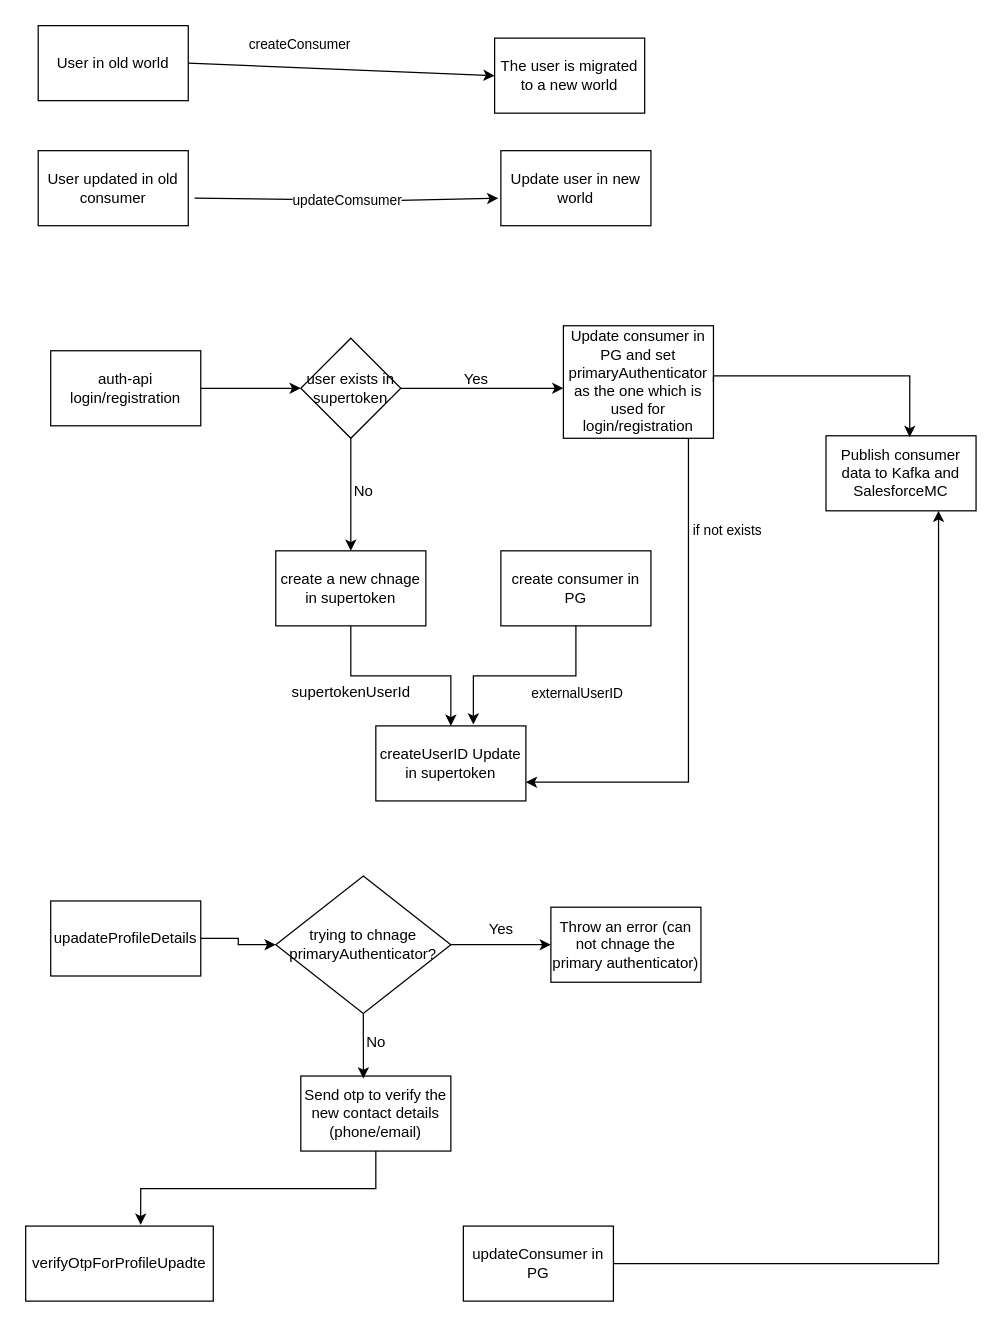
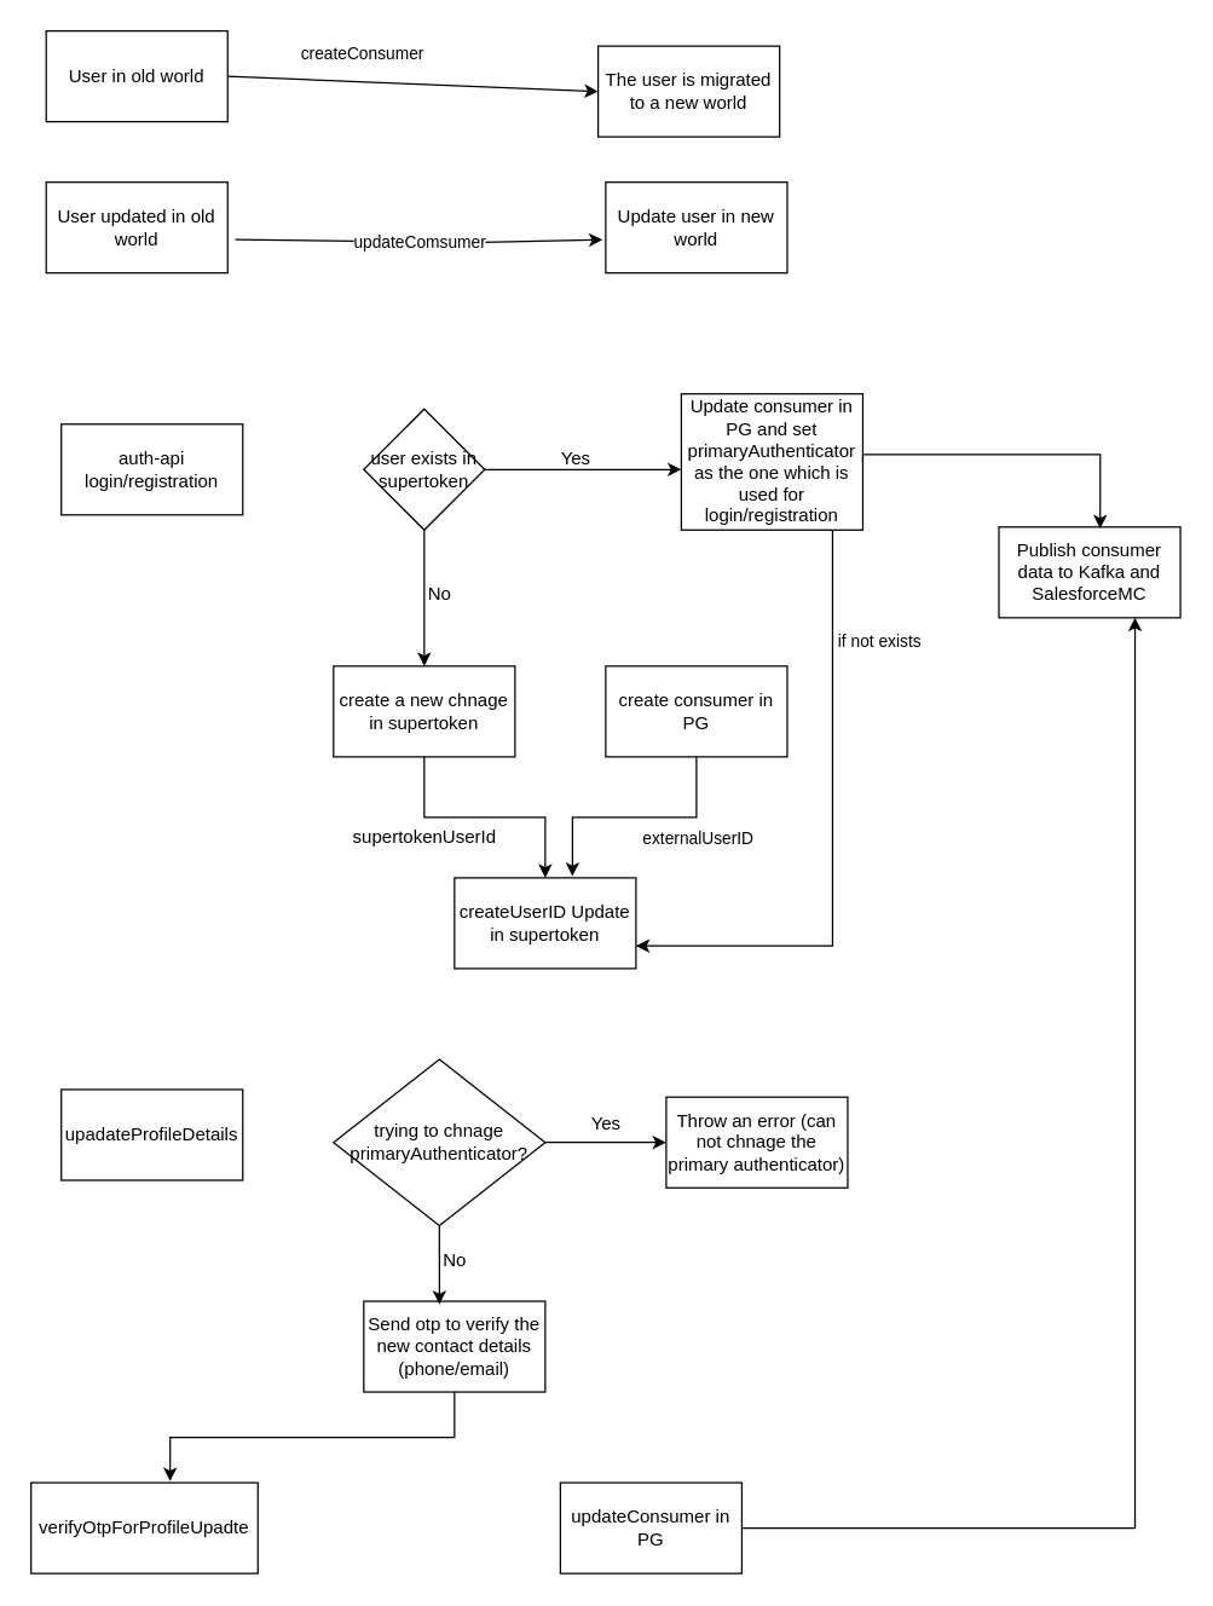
  <mxCell id="0" />
  <mxCell id="1" parent="0" />
  <mxCell id="2" value="User in old world" style="rounded=0;whiteSpace=wrap;html=1;" parent="1" vertex="1"><mxGeometry x="30" y="20" width="120" height="60" as="geometry" /></mxCell>
  <mxCell id="3" value="The user is migrated to a new world" style="rounded=0;whiteSpace=wrap;html=1;" parent="1" vertex="1"><mxGeometry x="395" y="30" width="120" height="60" as="geometry" /></mxCell>
  <mxCell id="4" value="" style="endArrow=classic;html=1;rounded=0;exitX=1;exitY=0.5;exitDx=0;exitDy=0;entryX=0;entryY=0.5;entryDx=0;entryDy=0;" parent="1" source="2" target="3" edge="1"><mxGeometry width="50" height="50" relative="1" as="geometry"><mxPoint x="180" y="-20" as="sourcePoint" /><mxPoint x="230" y="-70" as="targetPoint" /><Array as="points" /></mxGeometry></mxCell>
  <mxCell id="5" value="createConsumer" style="edgeLabel;html=1;align=center;verticalAlign=middle;resizable=0;points=[];" parent="4" vertex="1" connectable="0"><mxGeometry x="-0.534" y="1" relative="1" as="geometry"><mxPoint x="32" y="-17" as="offset" /></mxGeometry></mxCell>
- <mxCell id="6" value="User updated in old consumer" style="rounded=0;whiteSpace=wrap;html=1;" parent="1" vertex="1"><mxGeometry x="30" y="120" width="120" height="60" as="geometry" /></mxCell>
+ <mxCell id="6" value="User updated in old world" style="rounded=0;whiteSpace=wrap;html=1;" parent="1" vertex="1"><mxGeometry x="30" y="120" width="120" height="60" as="geometry" /></mxCell>
  <mxCell id="7" value="Update user in new world" style="rounded=0;whiteSpace=wrap;html=1;" parent="1" vertex="1"><mxGeometry x="400" y="120" width="120" height="60" as="geometry" /></mxCell>
  <mxCell id="8" value="" style="endArrow=classic;html=1;rounded=0;entryX=-0.017;entryY=0.633;entryDx=0;entryDy=0;exitX=1.042;exitY=0.633;exitDx=0;exitDy=0;exitPerimeter=0;entryPerimeter=0;" parent="1" source="6" target="7" edge="1"><mxGeometry relative="1" as="geometry"><mxPoint x="360" y="290" as="sourcePoint" /><mxPoint x="460" y="290" as="targetPoint" /><Array as="points"><mxPoint x="310" y="160" /></Array></mxGeometry></mxCell>
  <mxCell id="9" value="updateComsumer" style="edgeLabel;resizable=0;html=1;;align=center;verticalAlign=middle;" parent="8" connectable="0" vertex="1"><mxGeometry relative="1" as="geometry" /></mxCell>
- <mxCell id="10" style="edgeStyle=orthogonalEdgeStyle;rounded=0;orthogonalLoop=1;jettySize=auto;html=1;exitX=1;exitY=0.5;exitDx=0;exitDy=0;entryX=0;entryY=0.5;entryDx=0;entryDy=0;" edge="1" parent="1" source="11" target="18"><mxGeometry relative="1" as="geometry" /></mxCell>
  <mxCell id="11" value="auth-api login/registration" style="rounded=0;whiteSpace=wrap;html=1;" parent="1" vertex="1"><mxGeometry x="40" y="280" width="120" height="60" as="geometry" /></mxCell>
  <mxCell id="12" style="edgeStyle=orthogonalEdgeStyle;rounded=0;orthogonalLoop=1;jettySize=auto;html=1;exitX=0.5;exitY=1;exitDx=0;exitDy=0;entryX=1;entryY=0.75;entryDx=0;entryDy=0;" edge="1" parent="1" source="14" target="22"><mxGeometry relative="1" as="geometry"><Array as="points"><mxPoint x="550" y="350" /><mxPoint x="550" y="625" /></Array></mxGeometry></mxCell>
  <mxCell id="13" value="if not exists&lt;div&gt;&lt;br&gt;&lt;/div&gt;" style="edgeLabel;html=1;align=center;verticalAlign=middle;resizable=0;points=[];" vertex="1" connectable="0" parent="12"><mxGeometry x="-0.51" y="-1" relative="1" as="geometry"><mxPoint x="31" y="11" as="offset" /></mxGeometry></mxCell>
  <mxCell id="14" value="Update consumer in PG and set primaryAuthenticator as the one which is used for login/registration" style="rounded=0;whiteSpace=wrap;html=1;" parent="1" vertex="1"><mxGeometry x="450" y="260" width="120" height="90" as="geometry" /></mxCell>
  <mxCell id="15" style="edgeStyle=orthogonalEdgeStyle;rounded=0;orthogonalLoop=1;jettySize=auto;html=1;exitX=0.5;exitY=1;exitDx=0;exitDy=0;" edge="1" parent="1" source="16" target="22"><mxGeometry relative="1" as="geometry" /></mxCell>
  <mxCell id="16" value="create a new chnage in supertoken" style="rounded=0;whiteSpace=wrap;html=1;" parent="1" vertex="1"><mxGeometry x="220" y="440" width="120" height="60" as="geometry" /></mxCell>
  <mxCell id="17" style="edgeStyle=orthogonalEdgeStyle;rounded=0;orthogonalLoop=1;jettySize=auto;html=1;exitX=1;exitY=0.5;exitDx=0;exitDy=0;" parent="1" source="18" edge="1"><mxGeometry relative="1" as="geometry"><mxPoint x="450" y="310" as="targetPoint" /></mxGeometry></mxCell>
  <mxCell id="18" value="user exists in supertoken" style="rhombus;whiteSpace=wrap;html=1;" parent="1" vertex="1"><mxGeometry x="240" y="270" width="80" height="80" as="geometry" /></mxCell>
  <mxCell id="19" value="" style="endArrow=classic;html=1;rounded=0;entryX=0.5;entryY=0;entryDx=0;entryDy=0;" parent="1" target="16" edge="1"><mxGeometry width="50" height="50" relative="1" as="geometry"><mxPoint x="280" y="350" as="sourcePoint" /><mxPoint x="330" y="300" as="targetPoint" /></mxGeometry></mxCell>
  <mxCell id="20" value="No" style="text;html=1;align=center;verticalAlign=middle;resizable=0;points=[];autosize=1;strokeColor=none;fillColor=none;" vertex="1" parent="1"><mxGeometry x="270" y="378" width="40" height="30" as="geometry" /></mxCell>
  <mxCell id="21" value="create consumer in PG" style="rounded=0;whiteSpace=wrap;html=1;" vertex="1" parent="1"><mxGeometry x="400" y="440" width="120" height="60" as="geometry" /></mxCell>
  <mxCell id="22" value="createUserID Update in supertoken" style="rounded=0;whiteSpace=wrap;html=1;" vertex="1" parent="1"><mxGeometry x="300" y="580" width="120" height="60" as="geometry" /></mxCell>
  <mxCell id="23" value="supertokenUserId" style="text;html=1;align=center;verticalAlign=middle;resizable=0;points=[];autosize=1;strokeColor=none;fillColor=none;" vertex="1" parent="1"><mxGeometry x="220" y="538" width="120" height="30" as="geometry" /></mxCell>
  <mxCell id="24" style="edgeStyle=orthogonalEdgeStyle;rounded=0;orthogonalLoop=1;jettySize=auto;html=1;exitX=0.5;exitY=1;exitDx=0;exitDy=0;entryX=0.65;entryY=-0.017;entryDx=0;entryDy=0;entryPerimeter=0;" edge="1" parent="1" source="21" target="22"><mxGeometry relative="1" as="geometry" /></mxCell>
  <mxCell id="25" value="externalUserID" style="edgeLabel;html=1;align=center;verticalAlign=middle;resizable=0;points=[];" vertex="1" connectable="0" parent="24"><mxGeometry x="-0.478" relative="1" as="geometry"><mxPoint x="2" y="13" as="offset" /></mxGeometry></mxCell>
  <mxCell id="26" value="Yes" style="text;html=1;align=center;verticalAlign=middle;resizable=0;points=[];autosize=1;strokeColor=none;fillColor=none;" vertex="1" parent="1"><mxGeometry x="360" y="288" width="40" height="30" as="geometry" /></mxCell>
  <mxCell id="27" value="Publish consumer data to Kafka and SalesforceMC" style="rounded=0;whiteSpace=wrap;html=1;" vertex="1" parent="1"><mxGeometry x="660" y="348" width="120" height="60" as="geometry" /></mxCell>
  <mxCell id="28" style="edgeStyle=orthogonalEdgeStyle;rounded=0;orthogonalLoop=1;jettySize=auto;html=1;exitX=1;exitY=0.5;exitDx=0;exitDy=0;entryX=0.558;entryY=0.017;entryDx=0;entryDy=0;entryPerimeter=0;" edge="1" parent="1" source="14" target="27"><mxGeometry relative="1" as="geometry"><Array as="points"><mxPoint x="570" y="300" /><mxPoint x="727" y="300" /></Array></mxGeometry></mxCell>
- <mxCell id="29" style="edgeStyle=orthogonalEdgeStyle;rounded=0;orthogonalLoop=1;jettySize=auto;html=1;exitX=1;exitY=0.5;exitDx=0;exitDy=0;entryX=0;entryY=0.5;entryDx=0;entryDy=0;" edge="1" parent="1" source="30" target="32"><mxGeometry relative="1" as="geometry" /></mxCell>
  <mxCell id="30" value="upadateProfileDetails" style="rounded=0;whiteSpace=wrap;html=1;" vertex="1" parent="1"><mxGeometry x="40" y="720" width="120" height="60" as="geometry" /></mxCell>
  <mxCell id="31" style="edgeStyle=orthogonalEdgeStyle;rounded=0;orthogonalLoop=1;jettySize=auto;html=1;exitX=1;exitY=0.5;exitDx=0;exitDy=0;entryX=0;entryY=0.5;entryDx=0;entryDy=0;" edge="1" parent="1" source="32" target="33"><mxGeometry relative="1" as="geometry" /></mxCell>
  <mxCell id="32" value="trying to chnage primaryAuthenticator?" style="rhombus;whiteSpace=wrap;html=1;" vertex="1" parent="1"><mxGeometry x="220" y="700" width="140" height="110" as="geometry" /></mxCell>
  <mxCell id="33" value="Throw an error (can not chnage the primary authenticator)" style="rounded=0;whiteSpace=wrap;html=1;" vertex="1" parent="1"><mxGeometry x="440" y="725" width="120" height="60" as="geometry" /></mxCell>
  <mxCell id="34" value="Yes" style="text;html=1;align=center;verticalAlign=middle;resizable=0;points=[];autosize=1;strokeColor=none;fillColor=none;" vertex="1" parent="1"><mxGeometry x="380" y="728" width="40" height="30" as="geometry" /></mxCell>
  <mxCell id="35" value="Send otp to verify the new contact details (phone/email)" style="rounded=0;whiteSpace=wrap;html=1;" vertex="1" parent="1"><mxGeometry x="240" y="860" width="120" height="60" as="geometry" /></mxCell>
  <mxCell id="36" style="edgeStyle=orthogonalEdgeStyle;rounded=0;orthogonalLoop=1;jettySize=auto;html=1;exitX=0.5;exitY=1;exitDx=0;exitDy=0;entryX=0.417;entryY=0.033;entryDx=0;entryDy=0;entryPerimeter=0;" edge="1" parent="1" source="32" target="35"><mxGeometry relative="1" as="geometry" /></mxCell>
  <mxCell id="37" value="No" style="text;html=1;align=center;verticalAlign=middle;resizable=0;points=[];autosize=1;strokeColor=none;fillColor=none;" vertex="1" parent="1"><mxGeometry x="280" y="818" width="40" height="30" as="geometry" /></mxCell>
  <mxCell id="38" value="verifyOtpForProfileUpadte" style="rounded=0;whiteSpace=wrap;html=1;" vertex="1" parent="1"><mxGeometry x="20" y="980" width="150" height="60" as="geometry" /></mxCell>
  <mxCell id="39" style="edgeStyle=orthogonalEdgeStyle;rounded=0;orthogonalLoop=1;jettySize=auto;html=1;exitX=1;exitY=0.5;exitDx=0;exitDy=0;entryX=0.75;entryY=1;entryDx=0;entryDy=0;" edge="1" parent="1" source="40" target="27"><mxGeometry relative="1" as="geometry" /></mxCell>
  <mxCell id="40" value="updateConsumer in PG" style="rounded=0;whiteSpace=wrap;html=1;" vertex="1" parent="1"><mxGeometry x="370" y="980" width="120" height="60" as="geometry" /></mxCell>
  <mxCell id="41" style="edgeStyle=orthogonalEdgeStyle;rounded=0;orthogonalLoop=1;jettySize=auto;html=1;exitX=0.5;exitY=1;exitDx=0;exitDy=0;entryX=0.613;entryY=-0.017;entryDx=0;entryDy=0;entryPerimeter=0;" edge="1" parent="1" source="35" target="38"><mxGeometry relative="1" as="geometry" /></mxCell>
